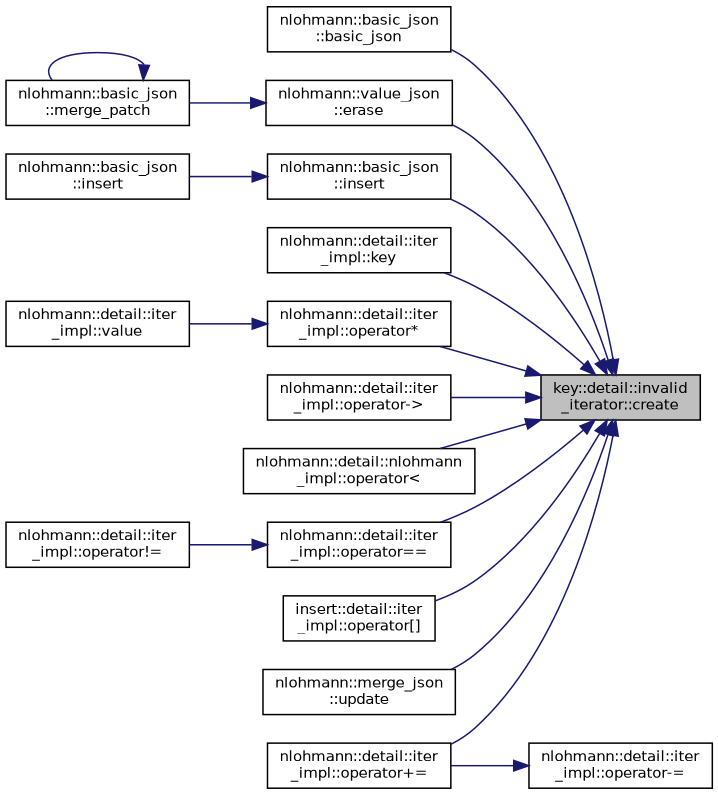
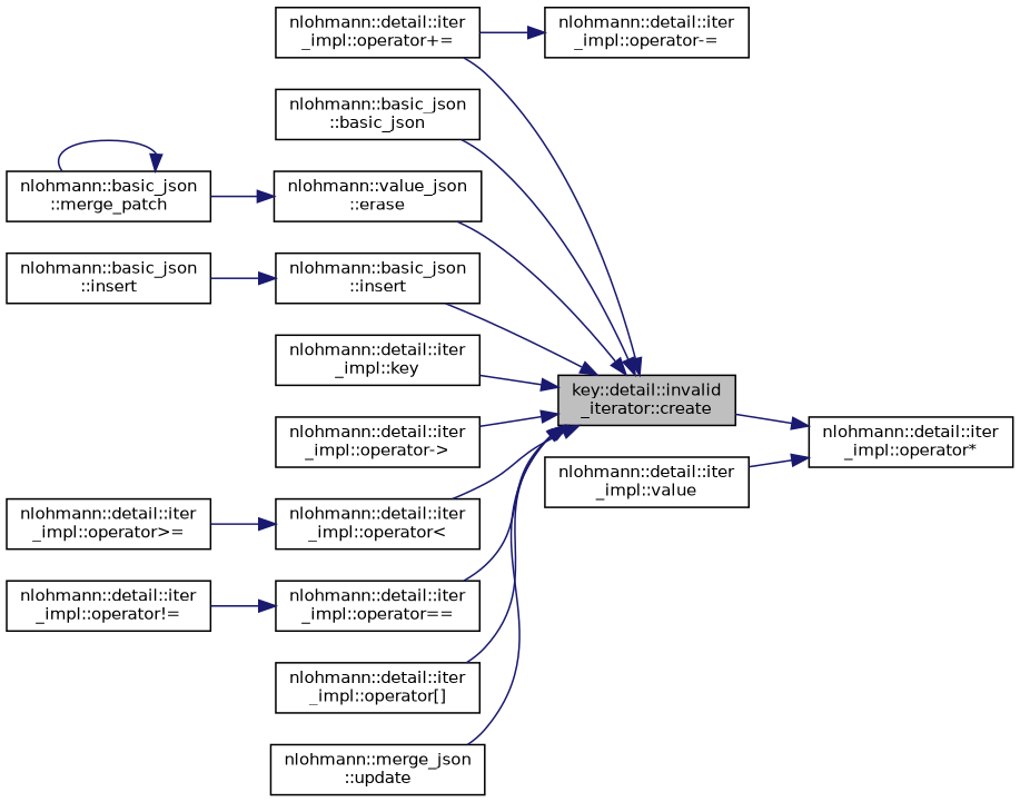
  digraph {
    rankdir=RL
    node [color=black fillcolor=white fontname=Helvetica fontsize=10 shape=record style=filled]
    edge [color=midnightblue dir=back fontname=Helvetica fontsize=10 labelfontname=Helvetica labelfontsize=10 style=solid]
    n1 [fillcolor=grey75 fontcolor=black height=0.2 label="key::detail::invalid\l_iterator::create" width=0.4]
    n2 [height=0.2 label="nlohmann::basic_json\l::basic_json" width=0.4]
    n3 [height=0.2 label="nlohmann::value_json\l::erase" width=0.4]
    n4 [height=0.2 label="nlohmann::basic_json\l::insert" width=0.4]
    n5 [height=0.2 label="nlohmann::detail::iter\l_impl::key" width=0.4]
    n6 [height=0.2 label="nlohmann::detail::iter\l_impl::operator*" width=0.4]
    n7 [height=0.2 label="nlohmann::detail::iter\l_impl::operator+=" width=0.4]
    n8 [height=0.2 label="nlohmann::detail::iter\l_impl::operator-\>" width=0.4]
-   n9 [height=0.2 label="nlohmann::detail::nlohmann\l_impl::operator\<" width=0.4]
+   n9 [height=0.2 label="nlohmann::detail::iter\l_impl::operator\<" width=0.4]
    n10 [height=0.2 label="nlohmann::detail::iter\l_impl::operator==" width=0.4]
-   n11 [height=0.2 label="insert::detail::iter\l_impl::operator[]" width=0.4]
+   n11 [height=0.2 label="nlohmann::detail::iter\l_impl::operator[]" width=0.4]
    n12 [height=0.2 label="nlohmann::merge_json\l::update" width=0.4]
    n13 [height=0.2 label="nlohmann::basic_json\l::merge_patch" width=0.4]
    n14 [height=0.2 label="nlohmann::basic_json\l::insert" width=0.4]
    n15 [height=0.2 label="nlohmann::detail::iter\l_impl::value" width=0.4]
+   n16 [height=0.2 label="nlohmann::detail::iter\l_impl::operator\>=" width=0.4]
    n17 [height=0.2 label="nlohmann::detail::iter\l_impl::operator!=" width=0.4]
    n18 [height=0.2 label="nlohmann::detail::iter\l_impl::operator-=" width=0.4]
    n1 -> n2
    n1 -> n3
    n1 -> n4
    n1 -> n5
-   n1 -> n6
+   n6 -> n1
    n1 -> n7
    n1 -> n8
    n1 -> n9
    n1 -> n10
    n1 -> n11
    n1 -> n12
    n3 -> n13
    n4 -> n14
    n6 -> n15
+   n9 -> n16
    n10 -> n17
    n13 -> n13
    n18 -> n7
  }
